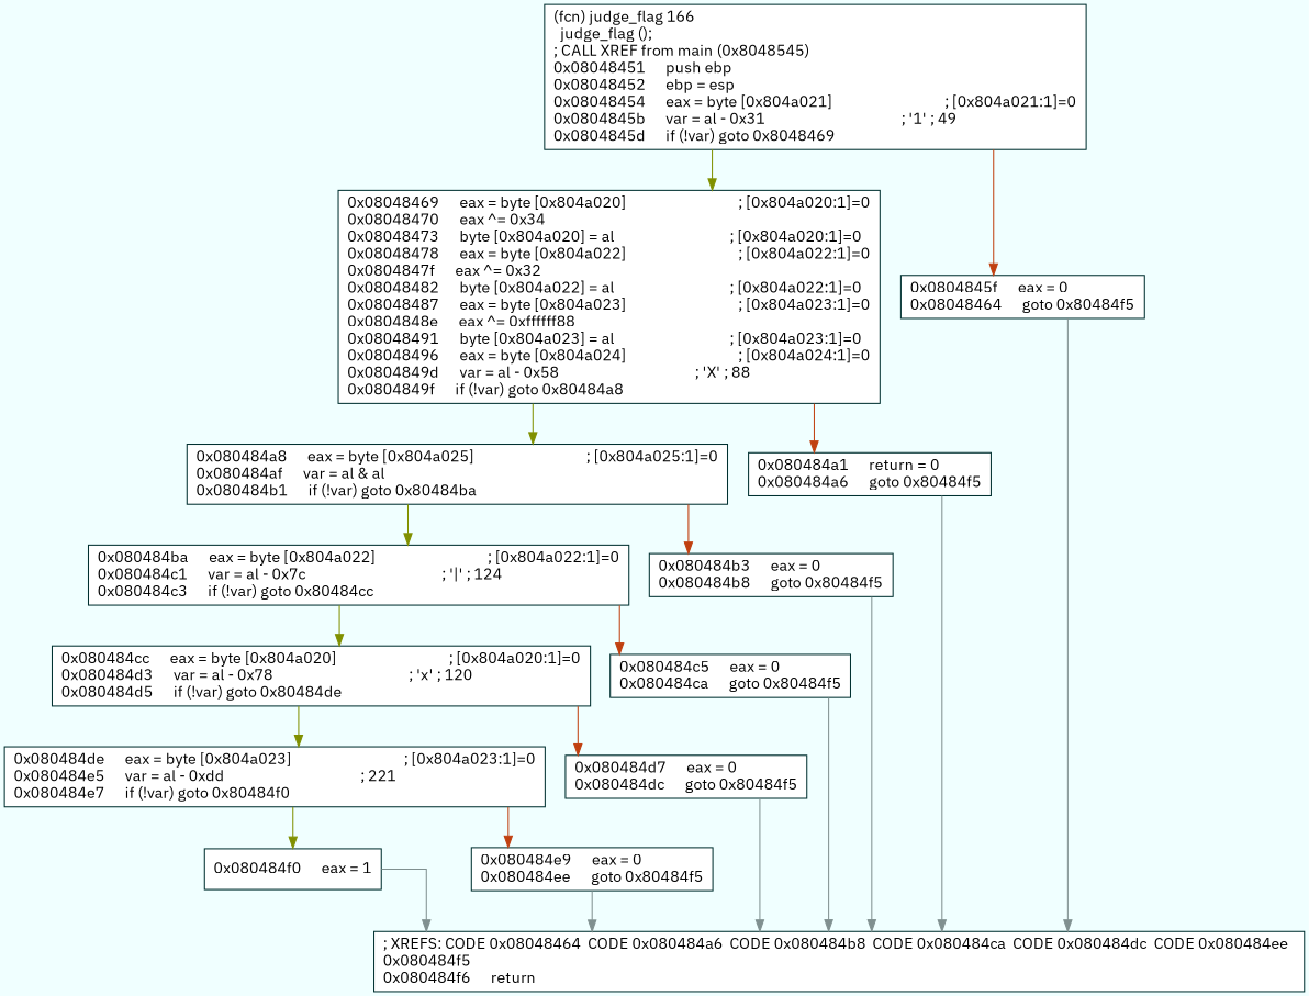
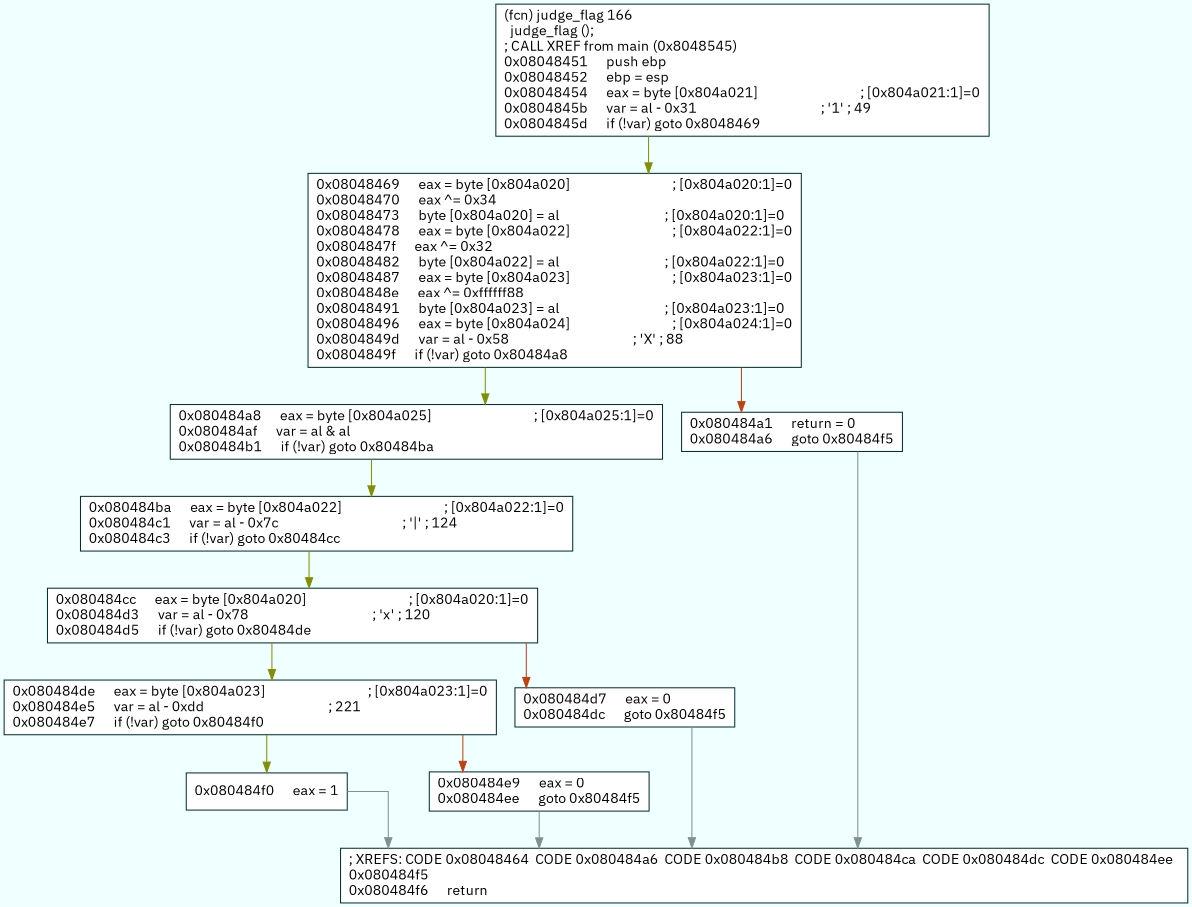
  digraph {
    bgcolor=azure
    fontname="IBM Plex Sans"
    fontsize=8
    splines=ortho
    node [color="#003030" fillcolor=white fontname="IBM Plex Sans" shape=box style=filled]
    edge [arrowhead=normal color="#809090" fontname="IBM Plex Sans"]
    n1 [label="(fcn) judge_flag 166\l  judge_flag ();\l; CALL XREF from main (0x8048545)\l0x08048451      push ebp\l0x08048452      ebp = esp\l0x08048454      eax = byte [0x804a021]                                 ; [0x804a021:1]=0\l0x0804845b      var = al - 0x31                                        ; '1' ; 49\l0x0804845d      if (!var) goto 0x8048469\l"]
    n2 [label="0x08048469      eax = byte [0x804a020]                                 ; [0x804a020:1]=0\l0x08048470      eax ^= 0x34\l0x08048473      byte [0x804a020] = al                                  ; [0x804a020:1]=0\l0x08048478      eax = byte [0x804a022]                                 ; [0x804a022:1]=0\l0x0804847f      eax ^= 0x32\l0x08048482      byte [0x804a022] = al                                  ; [0x804a022:1]=0\l0x08048487      eax = byte [0x804a023]                                 ; [0x804a023:1]=0\l0x0804848e      eax ^= 0xffffff88\l0x08048491      byte [0x804a023] = al                                  ; [0x804a023:1]=0\l0x08048496      eax = byte [0x804a024]                                 ; [0x804a024:1]=0\l0x0804849d      var = al - 0x58                                        ; 'X' ; 88\l0x0804849f      if (!var) goto 0x80484a8\l"]
-   n3 [label="0x0804845f      eax = 0\l0x08048464      goto 0x80484f5\l"]
    n4 [label="0x080484a8      eax = byte [0x804a025]                                 ; [0x804a025:1]=0\l0x080484af      var = al & al\l0x080484b1      if (!var) goto 0x80484ba\l"]
    n5 [label="0x080484a1      return = 0\l0x080484a6      goto 0x80484f5\l"]
    n6 [label="; XREFS: CODE 0x08048464  CODE 0x080484a6  CODE 0x080484b8  CODE 0x080484ca  CODE 0x080484dc  CODE 0x080484ee  \l0x080484f5          \l0x080484f6      return\l"]
    n7 [label="0x080484ba      eax = byte [0x804a022]                                 ; [0x804a022:1]=0\l0x080484c1      var = al - 0x7c                                        ; '|' ; 124\l0x080484c3      if (!var) goto 0x80484cc\l"]
-   n8 [label="0x080484b3      eax = 0\l0x080484b8      goto 0x80484f5\l"]
    n9 [label="0x080484cc      eax = byte [0x804a020]                                 ; [0x804a020:1]=0\l0x080484d3      var = al - 0x78                                        ; 'x' ; 120\l0x080484d5      if (!var) goto 0x80484de\l"]
-   n10 [label="0x080484c5      eax = 0\l0x080484ca      goto 0x80484f5\l"]
    n11 [label="0x080484de      eax = byte [0x804a023]                                 ; [0x804a023:1]=0\l0x080484e5      var = al - 0xdd                                        ; 221\l0x080484e7      if (!var) goto 0x80484f0\l"]
    n12 [label="0x080484d7      eax = 0\l0x080484dc      goto 0x80484f5\l"]
    n13 [label="0x080484f0      eax = 1\l"]
    n14 [label="0x080484e9      eax = 0\l0x080484ee      goto 0x80484f5\l"]
    n1 -> n2 [color="#809000"]
-   n1 -> n3 [color="#c04010"]
    n2 -> n4 [color="#809000"]
    n2 -> n5 [color="#c04010"]
-   n3 -> n6
    n4 -> n7 [color="#809000"]
-   n4 -> n8 [color="#c04010"]
    n5 -> n6
    n7 -> n9 [color="#809000"]
-   n7 -> n10 [color="#c04010"]
-   n8 -> n6
    n9 -> n11 [color="#809000"]
    n9 -> n12 [color="#c04010"]
-   n10 -> n6
    n11 -> n13 [color="#809000"]
    n11 -> n14 [color="#c04010"]
    n12 -> n6
    n13 -> n6
    n14 -> n6
  }
